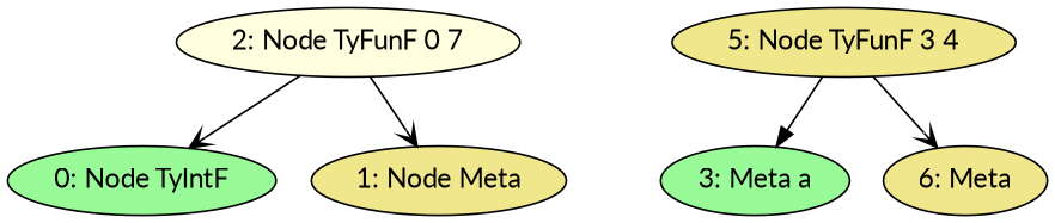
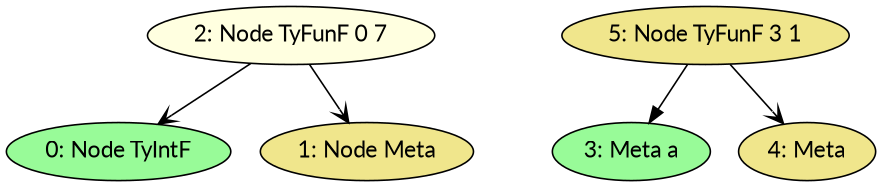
  digraph {
    fontname=Lato
    node [fillcolor=khaki fontname=Lato style=filled]
    edge [arrowhead=vee fontname=Lato]
    n1 [fillcolor=palegreen label="0: Node TyIntF"]
    n2 [label="1: Node Meta"]
    n3 [fillcolor=lightyellow label="2: Node TyFunF 0 7"]
    n4 [fillcolor=palegreen label="3: Meta a"]
-   n5 [label="6: Meta"]
-   n6 [label="5: Node TyFunF 3 4"]
+   n5 [label="4: Meta"]
+   n6 [label="5: Node TyFunF 3 1"]
    n3 -> n1
    n3 -> n2
    n6 -> n4 [arrowhead=normal]
    n6 -> n5
  }
